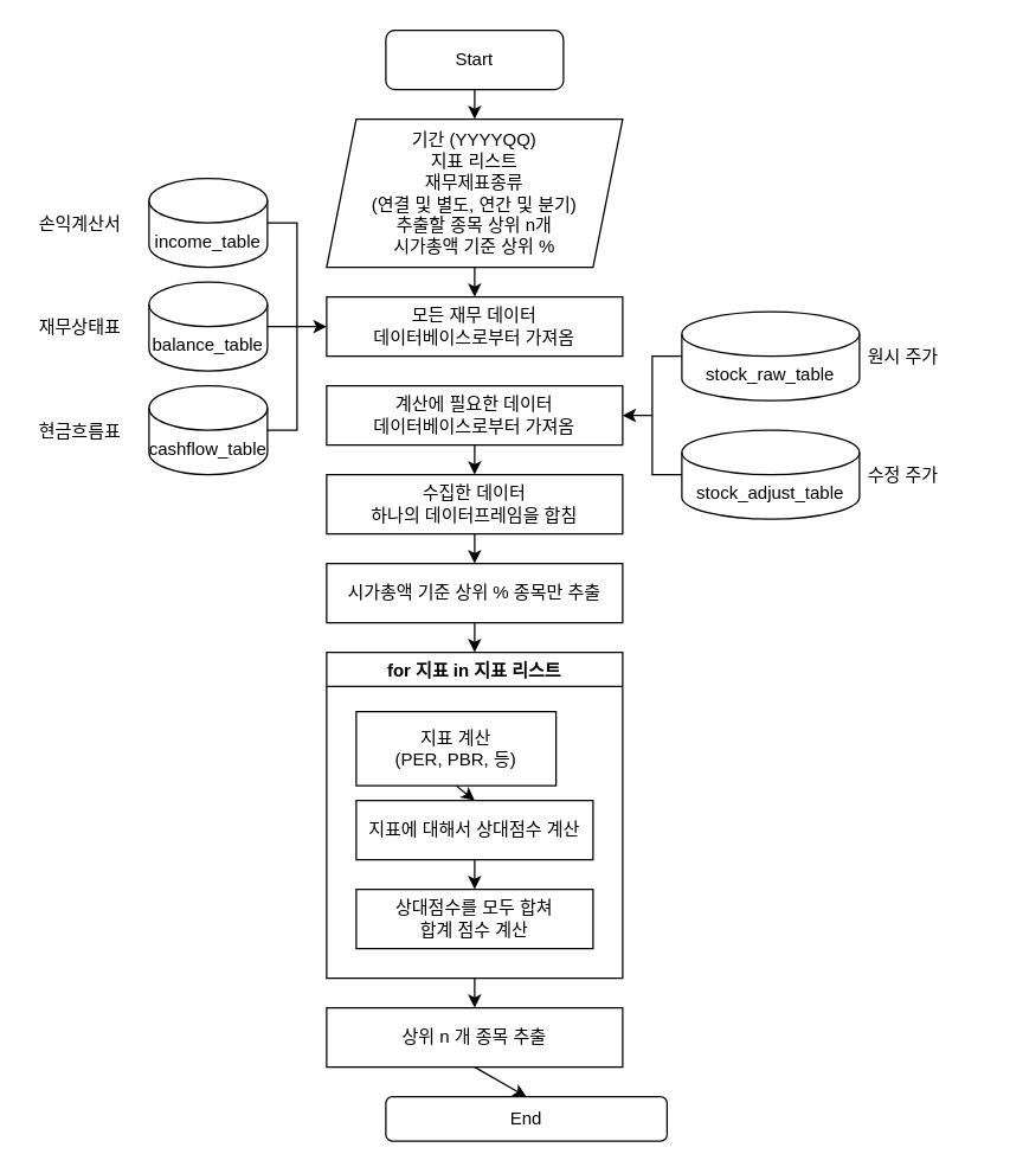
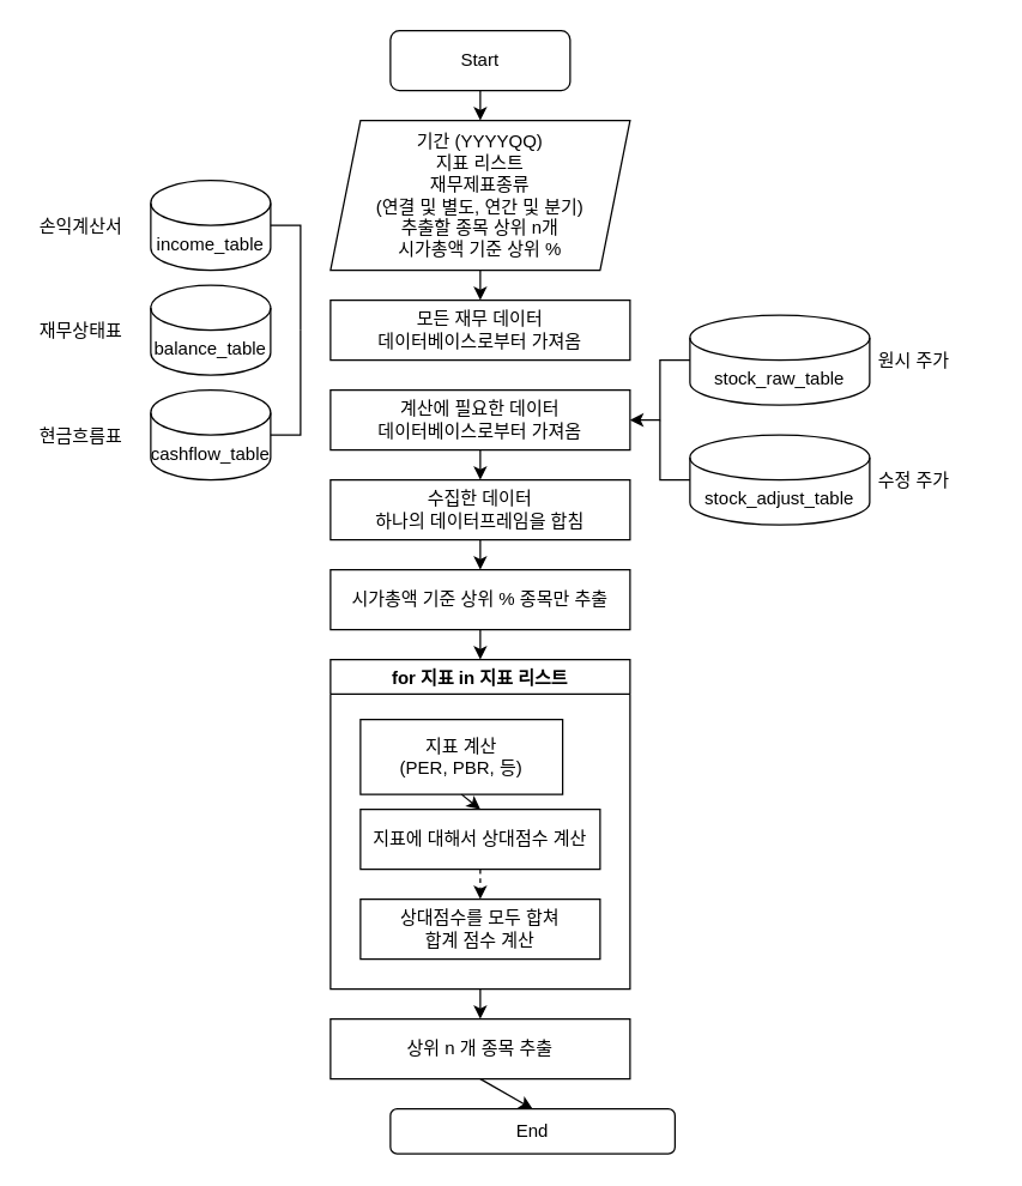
  <mxCell id="0" />
  <mxCell id="1" parent="0" />
  <mxCell id="2" value="Start" style="rounded=1;whiteSpace=wrap;html=1;" vertex="1" parent="1"><mxGeometry x="260" y="20" width="120" height="40" as="geometry" /></mxCell>
  <mxCell id="3" value="기간 (YYYYQQ)&lt;br&gt;지표 리스트&lt;br&gt;재무제표종류&lt;br&gt;(연결 및 별도, 연간 및 분기)&lt;br&gt;추출할 종목 상위 n개&lt;br&gt;시가총액 기준 상위 %" style="shape=parallelogram;perimeter=parallelogramPerimeter;whiteSpace=wrap;html=1;fixedSize=1;" vertex="1" parent="1"><mxGeometry x="220" y="80" width="200" height="100" as="geometry" /></mxCell>
  <mxCell id="4" value="모든 재무 데이터&lt;br&gt;데이터베이스로부터 가져옴" style="rounded=0;whiteSpace=wrap;html=1;" vertex="1" parent="1"><mxGeometry x="220" y="200" width="200" height="40" as="geometry" /></mxCell>
  <mxCell id="5" value="income_table" style="shape=cylinder3;whiteSpace=wrap;html=1;boundedLbl=1;backgroundOutline=1;size=15;" vertex="1" parent="1"><mxGeometry x="100" y="120" width="80" height="60" as="geometry" /></mxCell>
  <mxCell id="6" value="balance_table" style="shape=cylinder3;whiteSpace=wrap;html=1;boundedLbl=1;backgroundOutline=1;size=15;" vertex="1" parent="1"><mxGeometry x="100" y="190" width="80" height="60" as="geometry" /></mxCell>
  <mxCell id="7" value="cashflow_table" style="shape=cylinder3;whiteSpace=wrap;html=1;boundedLbl=1;backgroundOutline=1;size=15;" vertex="1" parent="1"><mxGeometry x="100" y="260" width="80" height="60" as="geometry" /></mxCell>
- <mxCell id="8" value="" style="endArrow=classic;html=1;rounded=0;exitX=1;exitY=0.5;exitDx=0;exitDy=0;exitPerimeter=0;entryX=0;entryY=0.5;entryDx=0;entryDy=0;" edge="1" parent="1" source="6" target="4"><mxGeometry width="50" height="50" relative="1" as="geometry"><mxPoint x="90" y="320" as="sourcePoint" /><mxPoint x="140" y="270" as="targetPoint" /></mxGeometry></mxCell>
  <mxCell id="9" value="" style="endArrow=none;html=1;rounded=0;exitX=1;exitY=0.5;exitDx=0;exitDy=0;exitPerimeter=0;" edge="1" parent="1" source="7"><mxGeometry width="50" height="50" relative="1" as="geometry"><mxPoint x="90" y="320" as="sourcePoint" /><mxPoint x="200" y="220" as="targetPoint" /><Array as="points"><mxPoint x="200" y="290" /></Array></mxGeometry></mxCell>
  <mxCell id="10" value="" style="endArrow=none;html=1;rounded=0;exitX=1;exitY=0.5;exitDx=0;exitDy=0;exitPerimeter=0;" edge="1" parent="1" source="5"><mxGeometry width="50" height="50" relative="1" as="geometry"><mxPoint x="90" y="320" as="sourcePoint" /><mxPoint x="200" y="220" as="targetPoint" /><Array as="points"><mxPoint x="200" y="150" /></Array></mxGeometry></mxCell>
  <mxCell id="11" value="" style="endArrow=classic;html=1;rounded=0;exitX=0.5;exitY=1;exitDx=0;exitDy=0;entryX=0.5;entryY=0;entryDx=0;entryDy=0;" edge="1" parent="1" source="2" target="3"><mxGeometry width="50" height="50" relative="1" as="geometry"><mxPoint x="260" y="320" as="sourcePoint" /><mxPoint x="310" y="270" as="targetPoint" /></mxGeometry></mxCell>
  <mxCell id="12" value="" style="endArrow=classic;html=1;rounded=0;exitX=0.5;exitY=1;exitDx=0;exitDy=0;entryX=0.5;entryY=0;entryDx=0;entryDy=0;" edge="1" parent="1" source="3" target="4"><mxGeometry width="50" height="50" relative="1" as="geometry"><mxPoint x="260" y="320" as="sourcePoint" /><mxPoint x="310" y="270" as="targetPoint" /></mxGeometry></mxCell>
  <mxCell id="13" value="계산에 필요한 데이터&lt;br&gt;데이터베이스로부터 가져옴" style="rounded=0;whiteSpace=wrap;html=1;" vertex="1" parent="1"><mxGeometry x="220" y="260" width="200" height="40" as="geometry" /></mxCell>
  <mxCell id="14" value="stock_raw_table" style="shape=cylinder3;whiteSpace=wrap;html=1;boundedLbl=1;backgroundOutline=1;size=15;" vertex="1" parent="1"><mxGeometry x="460" y="210" width="120" height="60" as="geometry" /></mxCell>
  <mxCell id="15" value="stock_adjust_table" style="shape=cylinder3;whiteSpace=wrap;html=1;boundedLbl=1;backgroundOutline=1;size=15;" vertex="1" parent="1"><mxGeometry x="460" y="290" width="120" height="60" as="geometry" /></mxCell>
  <mxCell id="16" value="" style="endArrow=classic;html=1;rounded=0;exitX=0;exitY=0.5;exitDx=0;exitDy=0;exitPerimeter=0;entryX=1;entryY=0.5;entryDx=0;entryDy=0;" edge="1" parent="1" source="14" target="13"><mxGeometry width="50" height="50" relative="1" as="geometry"><mxPoint x="410" y="320" as="sourcePoint" /><mxPoint x="460" y="270" as="targetPoint" /><Array as="points"><mxPoint x="440" y="240" /><mxPoint x="440" y="280" /></Array></mxGeometry></mxCell>
  <mxCell id="17" value="" style="endArrow=none;html=1;rounded=0;entryX=0;entryY=0.5;entryDx=0;entryDy=0;entryPerimeter=0;" edge="1" parent="1" target="15"><mxGeometry width="50" height="50" relative="1" as="geometry"><mxPoint x="440" y="280" as="sourcePoint" /><mxPoint x="460" y="270" as="targetPoint" /><Array as="points"><mxPoint x="440" y="320" /></Array></mxGeometry></mxCell>
  <mxCell id="18" value="손익계산서" style="text;strokeColor=none;fillColor=none;align=left;verticalAlign=middle;spacingLeft=4;spacingRight=4;overflow=hidden;points=[[0,0.5],[1,0.5]];portConstraint=eastwest;rotatable=0;" vertex="1" parent="1"><mxGeometry x="20" y="135" width="80" height="30" as="geometry" /></mxCell>
  <mxCell id="19" value="현금흐름표" style="text;strokeColor=none;fillColor=none;align=left;verticalAlign=middle;spacingLeft=4;spacingRight=4;overflow=hidden;points=[[0,0.5],[1,0.5]];portConstraint=eastwest;rotatable=0;" vertex="1" parent="1"><mxGeometry x="20" y="275" width="80" height="30" as="geometry" /></mxCell>
  <mxCell id="20" value="재무상태표" style="text;strokeColor=none;fillColor=none;align=left;verticalAlign=middle;spacingLeft=4;spacingRight=4;overflow=hidden;points=[[0,0.5],[1,0.5]];portConstraint=eastwest;rotatable=0;" vertex="1" parent="1"><mxGeometry x="20" y="205" width="80" height="30" as="geometry" /></mxCell>
  <mxCell id="21" value="원시 주가" style="text;strokeColor=none;fillColor=none;align=left;verticalAlign=middle;spacingLeft=4;spacingRight=4;overflow=hidden;points=[[0,0.5],[1,0.5]];portConstraint=eastwest;rotatable=0;" vertex="1" parent="1"><mxGeometry x="580" y="225" width="80" height="30" as="geometry" /></mxCell>
  <mxCell id="22" value="수정 주가" style="text;strokeColor=none;fillColor=none;align=left;verticalAlign=middle;spacingLeft=4;spacingRight=4;overflow=hidden;points=[[0,0.5],[1,0.5]];portConstraint=eastwest;rotatable=0;" vertex="1" parent="1"><mxGeometry x="580" y="305" width="80" height="30" as="geometry" /></mxCell>
  <mxCell id="23" value="" style="endArrow=classic;html=1;rounded=0;exitX=0.5;exitY=1;exitDx=0;exitDy=0;entryX=0.5;entryY=0;entryDx=0;entryDy=0;" edge="1" parent="1" source="13" target="30"><mxGeometry width="50" height="50" relative="1" as="geometry"><mxPoint x="310" y="320" as="sourcePoint" /><mxPoint x="360" y="270" as="targetPoint" /></mxGeometry></mxCell>
  <mxCell id="24" value="for 지표 in 지표 리스트" style="swimlane;" vertex="1" parent="1"><mxGeometry x="220" y="440" width="200" height="220" as="geometry" /></mxCell>
  <mxCell id="25" value="지표 계산&lt;br&gt;(PER, PBR, 등)" style="rounded=0;whiteSpace=wrap;html=1;" vertex="1" parent="24"><mxGeometry x="20" y="40" width="135" height="50" as="geometry" /></mxCell>
  <mxCell id="26" value="지표에 대해서 상대점수 계산" style="rounded=0;whiteSpace=wrap;html=1;" vertex="1" parent="24"><mxGeometry x="20" y="100" width="160" height="40" as="geometry" /></mxCell>
  <mxCell id="27" value="상대점수를 모두 합쳐&lt;br&gt;합계 점수 계산" style="rounded=0;whiteSpace=wrap;html=1;" vertex="1" parent="24"><mxGeometry x="20" y="160" width="160" height="40" as="geometry" /></mxCell>
  <mxCell id="28" value="" style="endArrow=classic;html=1;rounded=0;exitX=0.5;exitY=1;exitDx=0;exitDy=0;entryX=0.5;entryY=0;entryDx=0;entryDy=0;" edge="1" parent="24" source="25" target="26"><mxGeometry width="50" height="50" relative="1" as="geometry"><mxPoint x="90" y="-10" as="sourcePoint" /><mxPoint x="140" y="-60" as="targetPoint" /></mxGeometry></mxCell>
- <mxCell id="29" value="" style="endArrow=classic;html=1;rounded=0;exitX=0.5;exitY=1;exitDx=0;exitDy=0;entryX=0.5;entryY=0;entryDx=0;entryDy=0;" edge="1" parent="24" source="26" target="27"><mxGeometry width="50" height="50" relative="1" as="geometry"><mxPoint x="90" y="-10" as="sourcePoint" /><mxPoint x="140" y="-60" as="targetPoint" /></mxGeometry></mxCell>
+ <mxCell id="29" value="" style="endArrow=classic;html=1;rounded=0;exitX=0.5;exitY=1;exitDx=0;exitDy=0;entryX=0.5;entryY=0;entryDx=0;entryDy=0;dashed=1;" edge="1" parent="24" source="26" target="27"><mxGeometry width="50" height="50" relative="1" as="geometry"><mxPoint x="90" y="-10" as="sourcePoint" /><mxPoint x="140" y="-60" as="targetPoint" /></mxGeometry></mxCell>
  <mxCell id="30" value="수집한 데이터&lt;br&gt;하나의 데이터프레임을 합침" style="rounded=0;whiteSpace=wrap;html=1;" vertex="1" parent="1"><mxGeometry x="220" y="320" width="200" height="40" as="geometry" /></mxCell>
  <mxCell id="31" value="" style="endArrow=classic;html=1;rounded=0;exitX=0.5;exitY=1;exitDx=0;exitDy=0;" edge="1" parent="1" source="30"><mxGeometry width="50" height="50" relative="1" as="geometry"><mxPoint x="310" y="310" as="sourcePoint" /><mxPoint x="320" y="380" as="targetPoint" /></mxGeometry></mxCell>
  <mxCell id="32" value="시가총액 기준 상위 % 종목만 추출" style="rounded=0;whiteSpace=wrap;html=1;" vertex="1" parent="1"><mxGeometry x="220" y="380" width="200" height="40" as="geometry" /></mxCell>
  <mxCell id="33" value="" style="endArrow=classic;html=1;rounded=0;exitX=0.5;exitY=1;exitDx=0;exitDy=0;entryX=0.5;entryY=0;entryDx=0;entryDy=0;" edge="1" parent="1" source="32" target="24"><mxGeometry width="50" height="50" relative="1" as="geometry"><mxPoint x="310" y="430" as="sourcePoint" /><mxPoint x="360" y="380" as="targetPoint" /></mxGeometry></mxCell>
  <mxCell id="34" value="" style="endArrow=classic;html=1;rounded=0;exitX=0.5;exitY=1;exitDx=0;exitDy=0;" edge="1" parent="1" source="24" target="35"><mxGeometry width="50" height="50" relative="1" as="geometry"><mxPoint x="320" y="650" as="sourcePoint" /><mxPoint x="320" y="680" as="targetPoint" /></mxGeometry></mxCell>
  <mxCell id="35" value="상위 n 개 종목 추출" style="rounded=0;whiteSpace=wrap;html=1;" vertex="1" parent="1"><mxGeometry x="220" y="680" width="200" height="40" as="geometry" /></mxCell>
  <mxCell id="36" value="End" style="rounded=1;whiteSpace=wrap;html=1;" vertex="1" parent="1"><mxGeometry x="260" y="740" width="190" height="30" as="geometry" /></mxCell>
  <mxCell id="37" value="" style="endArrow=classic;html=1;rounded=0;exitX=0.5;exitY=1;exitDx=0;exitDy=0;entryX=0.5;entryY=0;entryDx=0;entryDy=0;" edge="1" parent="1" source="35" target="36"><mxGeometry width="50" height="50" relative="1" as="geometry"><mxPoint x="310" y="470" as="sourcePoint" /><mxPoint x="360" y="420" as="targetPoint" /></mxGeometry></mxCell>
